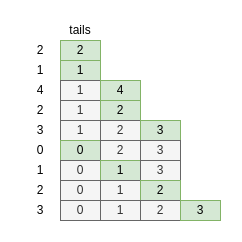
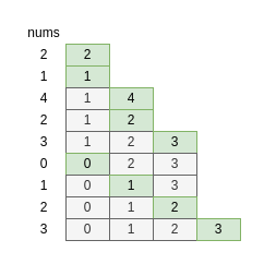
  <mxCell id="0" />
  <mxCell id="1" parent="0" />
  <mxCell id="2" value="2" style="text;html=1;strokeColor=none;fillColor=none;align=center;verticalAlign=middle;whiteSpace=wrap;rounded=0;" vertex="1" parent="1"><mxGeometry x="20" y="40" width="40" height="20" as="geometry" /></mxCell>
  <mxCell id="3" value="1" style="text;html=1;strokeColor=none;fillColor=none;align=center;verticalAlign=middle;whiteSpace=wrap;rounded=0;" vertex="1" parent="1"><mxGeometry x="20" y="60" width="40" height="20" as="geometry" /></mxCell>
  <mxCell id="4" value="4" style="text;html=1;strokeColor=none;fillColor=none;align=center;verticalAlign=middle;whiteSpace=wrap;rounded=0;" vertex="1" parent="1"><mxGeometry x="20" y="80" width="40" height="20" as="geometry" /></mxCell>
  <mxCell id="5" value="2" style="text;html=1;strokeColor=none;fillColor=none;align=center;verticalAlign=middle;whiteSpace=wrap;rounded=0;" vertex="1" parent="1"><mxGeometry x="20" y="100" width="40" height="20" as="geometry" /></mxCell>
  <mxCell id="6" value="3" style="text;html=1;strokeColor=none;fillColor=none;align=center;verticalAlign=middle;whiteSpace=wrap;rounded=0;" vertex="1" parent="1"><mxGeometry x="20" y="120" width="40" height="20" as="geometry" /></mxCell>
- <mxCell id="8" value="tails" style="text;html=1;strokeColor=none;fillColor=none;align=center;verticalAlign=middle;whiteSpace=wrap;rounded=0;" vertex="1" parent="1"><mxGeometry x="60" y="20" width="40" height="20" as="geometry" /></mxCell>
+ <mxCell id="7" value="nums" style="text;html=1;strokeColor=none;fillColor=none;align=center;verticalAlign=middle;whiteSpace=wrap;rounded=0;" vertex="1" parent="1"><mxGeometry x="20" y="20" width="40" height="20" as="geometry" /></mxCell>
  <mxCell id="9" value="2" style="text;html=1;strokeColor=#82b366;fillColor=#d5e8d4;align=center;verticalAlign=middle;whiteSpace=wrap;rounded=0;" vertex="1" parent="1"><mxGeometry x="60" y="40" width="40" height="20" as="geometry" /></mxCell>
  <mxCell id="10" value="1" style="text;html=1;strokeColor=#82b366;fillColor=#d5e8d4;align=center;verticalAlign=middle;whiteSpace=wrap;rounded=0;" vertex="1" parent="1"><mxGeometry x="60" y="60" width="40" height="20" as="geometry" /></mxCell>
  <mxCell id="11" value="1" style="text;html=1;strokeColor=#666666;fillColor=#f5f5f5;align=center;verticalAlign=middle;whiteSpace=wrap;rounded=0;fontColor=#333333;" vertex="1" parent="1"><mxGeometry x="60" y="80" width="40" height="20" as="geometry" /></mxCell>
  <mxCell id="12" value="4" style="text;html=1;strokeColor=#82b366;fillColor=#d5e8d4;align=center;verticalAlign=middle;whiteSpace=wrap;rounded=0;" vertex="1" parent="1"><mxGeometry x="100" y="80" width="40" height="20" as="geometry" /></mxCell>
  <mxCell id="13" value="1" style="text;html=1;strokeColor=#666666;fillColor=#f5f5f5;align=center;verticalAlign=middle;whiteSpace=wrap;rounded=0;fontColor=#333333;" vertex="1" parent="1"><mxGeometry x="60" y="100" width="40" height="20" as="geometry" /></mxCell>
  <mxCell id="14" value="2" style="text;html=1;strokeColor=#82b366;fillColor=#d5e8d4;align=center;verticalAlign=middle;whiteSpace=wrap;rounded=0;" vertex="1" parent="1"><mxGeometry x="100" y="100" width="40" height="20" as="geometry" /></mxCell>
  <mxCell id="15" value="1" style="text;html=1;strokeColor=#666666;fillColor=#f5f5f5;align=center;verticalAlign=middle;whiteSpace=wrap;rounded=0;fontColor=#333333;" vertex="1" parent="1"><mxGeometry x="60" y="120" width="40" height="20" as="geometry" /></mxCell>
  <mxCell id="16" value="2" style="text;html=1;strokeColor=#666666;fillColor=#f5f5f5;align=center;verticalAlign=middle;whiteSpace=wrap;rounded=0;fontColor=#333333;" vertex="1" parent="1"><mxGeometry x="100" y="120" width="40" height="20" as="geometry" /></mxCell>
  <mxCell id="17" value="3" style="text;html=1;strokeColor=#82b366;fillColor=#d5e8d4;align=center;verticalAlign=middle;whiteSpace=wrap;rounded=0;" vertex="1" parent="1"><mxGeometry x="140" y="120" width="40" height="20" as="geometry" /></mxCell>
  <mxCell id="18" value="0" style="text;html=1;strokeColor=none;fillColor=none;align=center;verticalAlign=middle;whiteSpace=wrap;rounded=0;" vertex="1" parent="1"><mxGeometry x="20" y="140" width="40" height="20" as="geometry" /></mxCell>
  <mxCell id="19" value="1" style="text;html=1;strokeColor=none;fillColor=none;align=center;verticalAlign=middle;whiteSpace=wrap;rounded=0;" vertex="1" parent="1"><mxGeometry x="20" y="160" width="40" height="20" as="geometry" /></mxCell>
  <mxCell id="20" value="2" style="text;html=1;strokeColor=none;fillColor=none;align=center;verticalAlign=middle;whiteSpace=wrap;rounded=0;" vertex="1" parent="1"><mxGeometry x="20" y="180" width="40" height="20" as="geometry" /></mxCell>
  <mxCell id="21" value="3" style="text;html=1;strokeColor=none;fillColor=none;align=center;verticalAlign=middle;whiteSpace=wrap;rounded=0;" vertex="1" parent="1"><mxGeometry x="20" y="200" width="40" height="20" as="geometry" /></mxCell>
  <mxCell id="22" value="0" style="text;html=1;strokeColor=#82b366;fillColor=#d5e8d4;align=center;verticalAlign=middle;whiteSpace=wrap;rounded=0;" vertex="1" parent="1"><mxGeometry x="60" y="140" width="40" height="20" as="geometry" /></mxCell>
  <mxCell id="23" value="2" style="text;html=1;strokeColor=#666666;fillColor=#f5f5f5;align=center;verticalAlign=middle;whiteSpace=wrap;rounded=0;fontColor=#333333;" vertex="1" parent="1"><mxGeometry x="100" y="140" width="40" height="20" as="geometry" /></mxCell>
  <mxCell id="24" value="3" style="text;html=1;strokeColor=#666666;fillColor=#f5f5f5;align=center;verticalAlign=middle;whiteSpace=wrap;rounded=0;fontColor=#333333;" vertex="1" parent="1"><mxGeometry x="140" y="140" width="40" height="20" as="geometry" /></mxCell>
  <mxCell id="25" value="0" style="text;html=1;strokeColor=#666666;fillColor=#f5f5f5;align=center;verticalAlign=middle;whiteSpace=wrap;rounded=0;fontColor=#333333;" vertex="1" parent="1"><mxGeometry x="60" y="160" width="40" height="20" as="geometry" /></mxCell>
  <mxCell id="26" value="1" style="text;html=1;strokeColor=#82b366;fillColor=#d5e8d4;align=center;verticalAlign=middle;whiteSpace=wrap;rounded=0;" vertex="1" parent="1"><mxGeometry x="100" y="160" width="40" height="20" as="geometry" /></mxCell>
  <mxCell id="27" value="3" style="text;html=1;strokeColor=#666666;fillColor=#f5f5f5;align=center;verticalAlign=middle;whiteSpace=wrap;rounded=0;fontColor=#333333;" vertex="1" parent="1"><mxGeometry x="140" y="160" width="40" height="20" as="geometry" /></mxCell>
  <mxCell id="28" value="0" style="text;html=1;strokeColor=#666666;fillColor=#f5f5f5;align=center;verticalAlign=middle;whiteSpace=wrap;rounded=0;fontColor=#333333;" vertex="1" parent="1"><mxGeometry x="60" y="180" width="40" height="20" as="geometry" /></mxCell>
  <mxCell id="29" value="1" style="text;html=1;strokeColor=#666666;fillColor=#f5f5f5;align=center;verticalAlign=middle;whiteSpace=wrap;rounded=0;fontColor=#333333;" vertex="1" parent="1"><mxGeometry x="100" y="180" width="40" height="20" as="geometry" /></mxCell>
  <mxCell id="30" value="2" style="text;html=1;strokeColor=#82b366;fillColor=#d5e8d4;align=center;verticalAlign=middle;whiteSpace=wrap;rounded=0;" vertex="1" parent="1"><mxGeometry x="140" y="180" width="40" height="20" as="geometry" /></mxCell>
  <mxCell id="31" value="0" style="text;html=1;strokeColor=#666666;fillColor=#f5f5f5;align=center;verticalAlign=middle;whiteSpace=wrap;rounded=0;fontColor=#333333;" vertex="1" parent="1"><mxGeometry x="60" y="200" width="40" height="20" as="geometry" /></mxCell>
  <mxCell id="32" value="1" style="text;html=1;strokeColor=#666666;fillColor=#f5f5f5;align=center;verticalAlign=middle;whiteSpace=wrap;rounded=0;fontColor=#333333;" vertex="1" parent="1"><mxGeometry x="100" y="200" width="40" height="20" as="geometry" /></mxCell>
  <mxCell id="33" value="2" style="text;html=1;strokeColor=#666666;fillColor=#f5f5f5;align=center;verticalAlign=middle;whiteSpace=wrap;rounded=0;fontColor=#333333;" vertex="1" parent="1"><mxGeometry x="140" y="200" width="40" height="20" as="geometry" /></mxCell>
  <mxCell id="34" value="3" style="text;html=1;strokeColor=#82b366;fillColor=#d5e8d4;align=center;verticalAlign=middle;whiteSpace=wrap;rounded=0;" vertex="1" parent="1"><mxGeometry x="180" y="200" width="40" height="20" as="geometry" /></mxCell>
